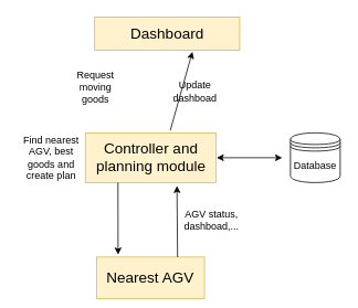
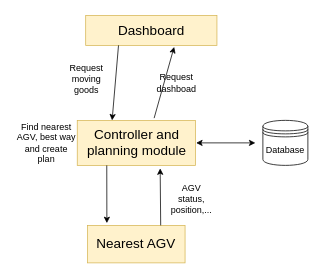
  <mxCell id="0" />
  <mxCell id="1" parent="0" />
  <mxCell id="2" value="&lt;font style=&quot;font-size: 18px&quot;&gt;Dashboard&lt;/font&gt;" style="text;html=1;strokeColor=#d6b656;fillColor=#fff2cc;align=center;verticalAlign=middle;whiteSpace=wrap;rounded=0;" vertex="1" parent="1"><mxGeometry x="113.75" y="20" width="175" height="40" as="geometry" /></mxCell>
  <mxCell id="3" value="&lt;font style=&quot;font-size: 18px&quot;&gt;Controller and planning module&lt;/font&gt;" style="text;html=1;strokeColor=#d6b656;fillColor=#fff2cc;align=center;verticalAlign=middle;whiteSpace=wrap;rounded=0;" vertex="1" parent="1"><mxGeometry x="102.5" y="160" width="157.5" height="60" as="geometry" /></mxCell>
  <mxCell id="4" value="Request moving goods" style="text;html=1;strokeColor=none;fillColor=none;align=center;verticalAlign=middle;whiteSpace=wrap;rounded=0;" vertex="1" parent="1"><mxGeometry x="80" y="80" width="70" height="50" as="geometry" /></mxCell>
- <mxCell id="5" value="Find nearest AGV, best goods and create plan" style="text;html=1;strokeColor=none;fillColor=none;align=center;verticalAlign=middle;whiteSpace=wrap;rounded=0;" vertex="1" parent="1"><mxGeometry x="20" y="167.5" width="82.5" height="45" as="geometry" /></mxCell>
- <mxCell id="6" value="&lt;font style=&quot;font-size: 18px&quot;&gt;Nearest AGV&lt;/font&gt;" style="text;html=1;strokeColor=#d6b656;fillColor=#fff2cc;align=center;verticalAlign=middle;whiteSpace=wrap;rounded=0;" vertex="1" parent="1"><mxGeometry x="116.25" y="310" width="130" height="50" as="geometry" /></mxCell>
+ <mxCell id="5" value="Find nearest AGV, best way and create plan" style="text;html=1;strokeColor=none;fillColor=none;align=center;verticalAlign=middle;whiteSpace=wrap;rounded=0;" vertex="1" parent="1"><mxGeometry x="20" y="167.5" width="82.5" height="45" as="geometry" /></mxCell>
+ <mxCell id="6" value="&lt;font style=&quot;font-size: 18px&quot;&gt;Nearest AGV&lt;/font&gt;" style="text;html=1;strokeColor=#d6b656;fillColor=#fff2cc;align=center;verticalAlign=middle;whiteSpace=wrap;rounded=0;" vertex="1" parent="1"><mxGeometry x="116.25" y="300" width="130" height="50" as="geometry" /></mxCell>
  <mxCell id="7" value="" style="endArrow=classic;html=1;exitX=0.25;exitY=1;exitDx=0;exitDy=0;entryX=0.198;entryY=-0.06;entryDx=0;entryDy=0;entryPerimeter=0;" edge="1" parent="1" source="3" target="6"><mxGeometry width="50" height="50" relative="1" as="geometry"><mxPoint x="260" y="290" as="sourcePoint" /><mxPoint x="310" y="240" as="targetPoint" /></mxGeometry></mxCell>
  <mxCell id="8" value="" style="endArrow=classic;html=1;exitX=0.75;exitY=0;exitDx=0;exitDy=0;entryX=0.702;entryY=1.067;entryDx=0;entryDy=0;entryPerimeter=0;" edge="1" parent="1" source="6" target="3"><mxGeometry width="50" height="50" relative="1" as="geometry"><mxPoint x="260" y="270" as="sourcePoint" /><mxPoint x="310" y="220" as="targetPoint" /></mxGeometry></mxCell>
- <mxCell id="9" value="AGV status, dashboad,..." style="text;html=1;strokeColor=none;fillColor=none;align=center;verticalAlign=middle;whiteSpace=wrap;rounded=0;" vertex="1" parent="1"><mxGeometry x="225" y="230" width="60" height="70" as="geometry" /></mxCell>
+ <mxCell id="9" value="AGV status, position,..." style="text;html=1;strokeColor=none;fillColor=none;align=center;verticalAlign=middle;whiteSpace=wrap;rounded=0;" vertex="1" parent="1"><mxGeometry x="225" y="230" width="60" height="70" as="geometry" /></mxCell>
  <mxCell id="10" value="" style="endArrow=classic;html=1;entryX=0.674;entryY=1.05;entryDx=0;entryDy=0;entryPerimeter=0;" edge="1" parent="1" target="2"><mxGeometry width="50" height="50" relative="1" as="geometry"><mxPoint x="205" y="157" as="sourcePoint" /><mxPoint x="310" y="210" as="targetPoint" /></mxGeometry></mxCell>
- <mxCell id="11" value="Update dashboad" style="text;html=1;strokeColor=none;fillColor=none;align=center;verticalAlign=middle;whiteSpace=wrap;rounded=0;" vertex="1" parent="1"><mxGeometry x="210" y="80" width="50" height="60" as="geometry" /></mxCell>
+ <mxCell id="11" value="Request dashboad" style="text;html=1;strokeColor=none;fillColor=none;align=center;verticalAlign=middle;whiteSpace=wrap;rounded=0;" vertex="1" parent="1"><mxGeometry x="210" y="80" width="50" height="60" as="geometry" /></mxCell>
  <mxCell id="12" value="" style="endArrow=classic;startArrow=classic;html=1;" edge="1" parent="1"><mxGeometry width="50" height="50" relative="1" as="geometry"><mxPoint x="261" y="190" as="sourcePoint" /><mxPoint x="340" y="190" as="targetPoint" /></mxGeometry></mxCell>
  <mxCell id="13" value="Database" style="shape=datastore;whiteSpace=wrap;html=1;" vertex="1" parent="1"><mxGeometry x="350" y="160" width="60" height="60" as="geometry" /></mxCell>
+ <mxCell id="14" value="" style="endArrow=classic;html=1;exitX=0.25;exitY=1;exitDx=0;exitDy=0;entryX=0.295;entryY=0;entryDx=0;entryDy=0;entryPerimeter=0;" edge="1" parent="1" source="2" target="3"><mxGeometry width="50" height="50" relative="1" as="geometry"><mxPoint x="260" y="240" as="sourcePoint" /><mxPoint x="310" y="190" as="targetPoint" /></mxGeometry></mxCell>
